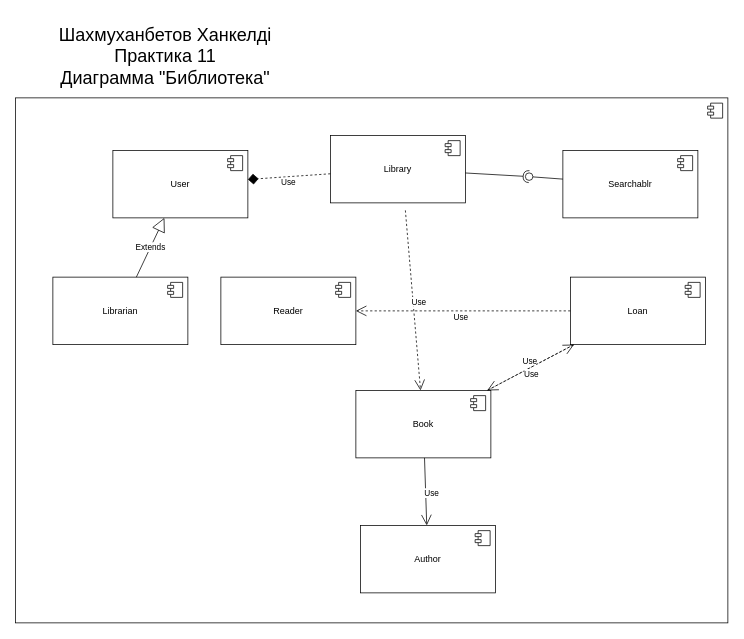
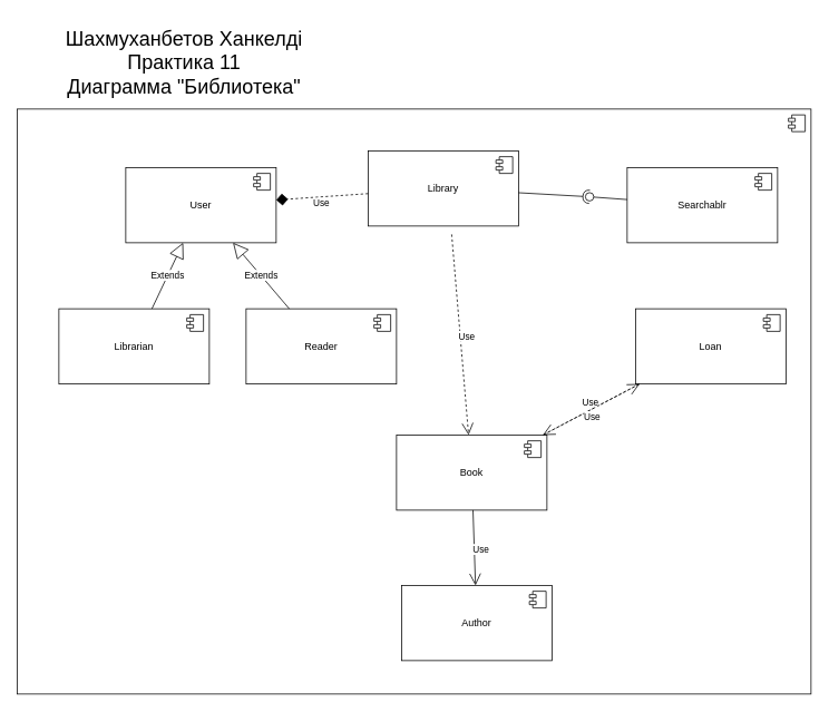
  <mxCell id="0" />
  <mxCell id="1" parent="0" />
  <mxCell id="2" value="" style="html=1;dropTarget=0;whiteSpace=wrap;" vertex="1" parent="1"><mxGeometry x="20" y="130" width="950" height="700" as="geometry" /></mxCell>
  <mxCell id="3" value="" style="shape=module;jettyWidth=8;jettyHeight=4;" vertex="1" parent="2"><mxGeometry x="1" width="20" height="20" relative="1" as="geometry"><mxPoint x="-27" y="7" as="offset" /></mxGeometry></mxCell>
  <mxCell id="4" value="&lt;font style=&quot;font-size: 24px;&quot;&gt;Шахмуханбетов Ханкелді&lt;/font&gt;&lt;div&gt;&lt;font style=&quot;font-size: 24px;&quot;&gt;Практика 11&lt;/font&gt;&lt;/div&gt;&lt;div&gt;&lt;font style=&quot;font-size: 24px;&quot;&gt;Диаграмма &quot;Библиотека&quot;&lt;/font&gt;&lt;/div&gt;" style="text;html=1;align=center;verticalAlign=middle;whiteSpace=wrap;rounded=0;" parent="1" vertex="1"><mxGeometry y="20" width="320" height="110" as="geometry" x="60" /></mxCell>
  <mxCell id="5" value="Library" style="html=1;dropTarget=0;whiteSpace=wrap;" vertex="1" parent="1"><mxGeometry x="440" y="180" width="180" height="90" as="geometry" /></mxCell>
  <mxCell id="6" value="" style="shape=module;jettyWidth=8;jettyHeight=4;" vertex="1" parent="5"><mxGeometry x="1" width="20" height="20" relative="1" as="geometry"><mxPoint x="-27" y="7" as="offset" /></mxGeometry></mxCell>
  <mxCell id="7" value="Loan" style="html=1;dropTarget=0;whiteSpace=wrap;" vertex="1" parent="1"><mxGeometry x="760" y="369" width="180" height="90" as="geometry" /></mxCell>
  <mxCell id="8" value="" style="shape=module;jettyWidth=8;jettyHeight=4;" vertex="1" parent="7"><mxGeometry x="1" width="20" height="20" relative="1" as="geometry"><mxPoint x="-27" y="7" as="offset" /></mxGeometry></mxCell>
  <mxCell id="9" value="User" style="html=1;dropTarget=0;whiteSpace=wrap;" vertex="1" parent="1"><mxGeometry x="150" y="200" width="180" height="90" as="geometry" /></mxCell>
  <mxCell id="10" value="" style="shape=module;jettyWidth=8;jettyHeight=4;" vertex="1" parent="9"><mxGeometry x="1" width="20" height="20" relative="1" as="geometry"><mxPoint x="-27" y="7" as="offset" /></mxGeometry></mxCell>
  <mxCell id="11" value="Searchablr" style="html=1;dropTarget=0;whiteSpace=wrap;" vertex="1" parent="1"><mxGeometry x="750" y="200" width="180" height="90" as="geometry" /></mxCell>
  <mxCell id="12" value="" style="shape=module;jettyWidth=8;jettyHeight=4;" vertex="1" parent="11"><mxGeometry x="1" width="20" height="20" relative="1" as="geometry"><mxPoint x="-27" y="7" as="offset" /></mxGeometry></mxCell>
  <mxCell id="13" value="Reader" style="html=1;dropTarget=0;whiteSpace=wrap;" vertex="1" parent="1"><mxGeometry x="294" y="369" width="180" height="90" as="geometry" /></mxCell>
  <mxCell id="14" value="" style="shape=module;jettyWidth=8;jettyHeight=4;" vertex="1" parent="13"><mxGeometry x="1" width="20" height="20" relative="1" as="geometry"><mxPoint x="-27" y="7" as="offset" /></mxGeometry></mxCell>
  <mxCell id="15" value="Book" style="html=1;dropTarget=0;whiteSpace=wrap;" vertex="1" parent="1"><mxGeometry x="474" y="520" width="180" height="90" as="geometry" /></mxCell>
  <mxCell id="16" value="" style="shape=module;jettyWidth=8;jettyHeight=4;" vertex="1" parent="15"><mxGeometry x="1" width="20" height="20" relative="1" as="geometry"><mxPoint x="-27" y="7" as="offset" /></mxGeometry></mxCell>
  <mxCell id="17" value="Librarian" style="html=1;dropTarget=0;whiteSpace=wrap;" vertex="1" parent="1"><mxGeometry x="70" y="369" width="180" height="90" as="geometry" /></mxCell>
  <mxCell id="18" value="" style="shape=module;jettyWidth=8;jettyHeight=4;" vertex="1" parent="17"><mxGeometry x="1" width="20" height="20" relative="1" as="geometry"><mxPoint x="-27" y="7" as="offset" /></mxGeometry></mxCell>
  <mxCell id="19" value="Author" style="html=1;dropTarget=0;whiteSpace=wrap;" vertex="1" parent="1"><mxGeometry x="480" y="700" width="180" height="90" as="geometry" /></mxCell>
  <mxCell id="20" value="" style="shape=module;jettyWidth=8;jettyHeight=4;" vertex="1" parent="19"><mxGeometry x="1" width="20" height="20" relative="1" as="geometry"><mxPoint x="-27" y="7" as="offset" /></mxGeometry></mxCell>
  <mxCell id="21" value="" style="rounded=0;orthogonalLoop=1;jettySize=auto;html=1;endArrow=halfCircle;endFill=0;endSize=6;strokeWidth=1;sketch=0;" edge="1" target="23" parent="1" source="5"><mxGeometry relative="1" as="geometry"><mxPoint x="640" y="285" as="sourcePoint" /></mxGeometry></mxCell>
  <mxCell id="22" value="" style="rounded=0;orthogonalLoop=1;jettySize=auto;html=1;endArrow=oval;endFill=0;sketch=0;sourcePerimeterSpacing=0;targetPerimeterSpacing=0;endSize=10;" edge="1" target="23" parent="1" source="11"><mxGeometry relative="1" as="geometry"><mxPoint x="600" y="285" as="sourcePoint" /></mxGeometry></mxCell>
  <mxCell id="23" value="" style="ellipse;whiteSpace=wrap;html=1;align=center;aspect=fixed;fillColor=none;strokeColor=none;resizable=0;perimeter=centerPerimeter;rotatable=0;allowArrows=0;points=[];outlineConnect=1;" vertex="1" parent="1"><mxGeometry x="700" y="230" width="10" height="10" as="geometry" /></mxCell>
  <mxCell id="24" value="Use" style="endArrow=diamond;endSize=12;dashed=1;html=1;rounded=0;" edge="1" parent="1" source="5" target="9"><mxGeometry x="0.035" y="8" width="160" relative="1" as="geometry"><mxPoint x="490" y="290" as="sourcePoint" /><mxPoint x="380" y="360" as="targetPoint" /><mxPoint as="offset" /></mxGeometry></mxCell>
  <mxCell id="25" value="Use" style="endArrow=open;endSize=12;dashed=1;html=1;rounded=0;" edge="1" parent="1" target="15"><mxGeometry x="0.024" y="8" width="160" relative="1" as="geometry"><mxPoint x="540" y="280" as="sourcePoint" /><mxPoint x="564" y="380" as="targetPoint" /><mxPoint as="offset" /></mxGeometry></mxCell>
  <mxCell id="26" value="Use" style="endArrow=open;endSize=12;dashed=0;html=1;rounded=0;" edge="1" parent="1" source="15" target="19"><mxGeometry x="0.035" y="8" width="160" relative="1" as="geometry"><mxPoint x="753" y="470" as="sourcePoint" /><mxPoint x="747" y="570" as="targetPoint" /><mxPoint as="offset" /></mxGeometry></mxCell>
  <mxCell id="27" value="Use" style="endArrow=open;endSize=12;dashed=1;html=1;rounded=0;" edge="1" parent="1" source="15" target="7"><mxGeometry x="0.035" y="8" width="160" relative="1" as="geometry"><mxPoint x="420" y="610" as="sourcePoint" /><mxPoint x="554" y="690" as="targetPoint" /><mxPoint as="offset" /></mxGeometry></mxCell>
  <mxCell id="28" value="Extends" style="endArrow=block;endSize=16;endFill=0;html=1;rounded=0;" edge="1" parent="1" source="17" target="9"><mxGeometry x="0.008" width="160" relative="1" as="geometry"><mxPoint x="690" y="500" as="sourcePoint" /><mxPoint x="850" y="500" as="targetPoint" /><mxPoint as="offset" /></mxGeometry></mxCell>
+ <mxCell id="29" value="Extends" style="endArrow=block;endSize=16;endFill=0;html=1;rounded=0;" edge="1" parent="1" source="13" target="9"><mxGeometry width="160" relative="1" as="geometry"><mxPoint x="700" y="537" as="sourcePoint" /><mxPoint x="220" y="540" as="targetPoint" /></mxGeometry></mxCell>
  <mxCell id="30" value="Use" style="endArrow=open;endSize=12;dashed=1;html=1;rounded=0;" edge="1" parent="1" source="7" target="15"><mxGeometry x="0.035" y="8" width="160" relative="1" as="geometry"><mxPoint x="660" y="547" as="sourcePoint" /><mxPoint x="780" y="530" as="targetPoint" /><mxPoint as="offset" /></mxGeometry></mxCell>
- <mxCell id="31" value="Use" style="endArrow=open;endSize=12;dashed=1;html=1;rounded=0;" edge="1" parent="1" source="7" target="13"><mxGeometry x="0.024" y="8" width="160" relative="1" as="geometry"><mxPoint x="550" y="290" as="sourcePoint" /><mxPoint x="557" y="420" as="targetPoint" /><mxPoint as="offset" /></mxGeometry></mxCell>
